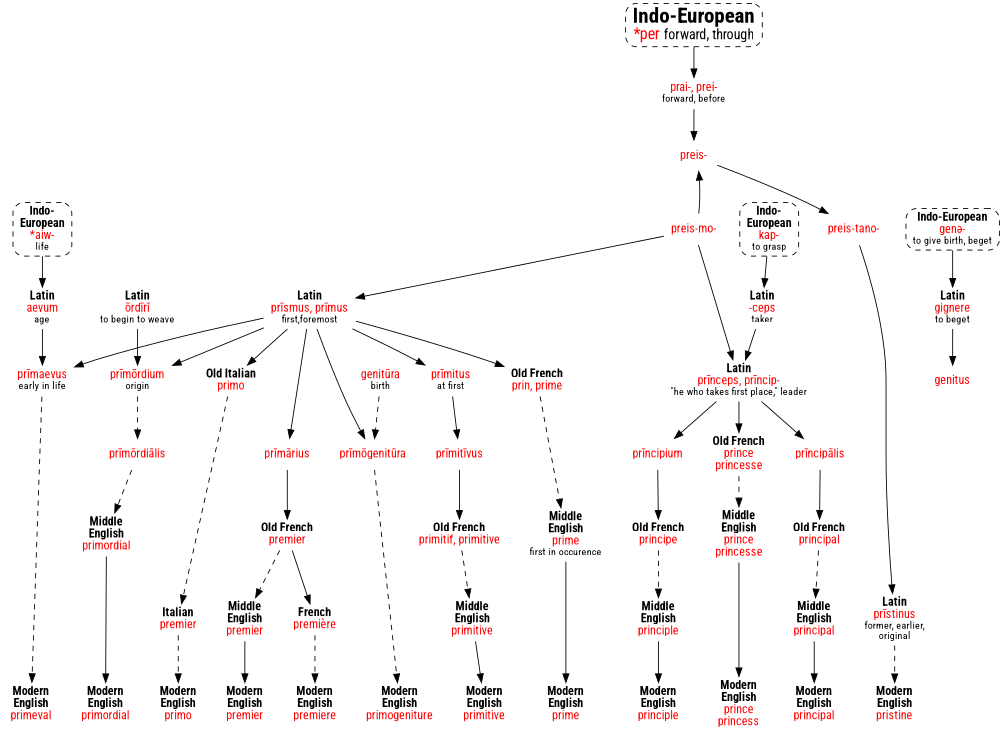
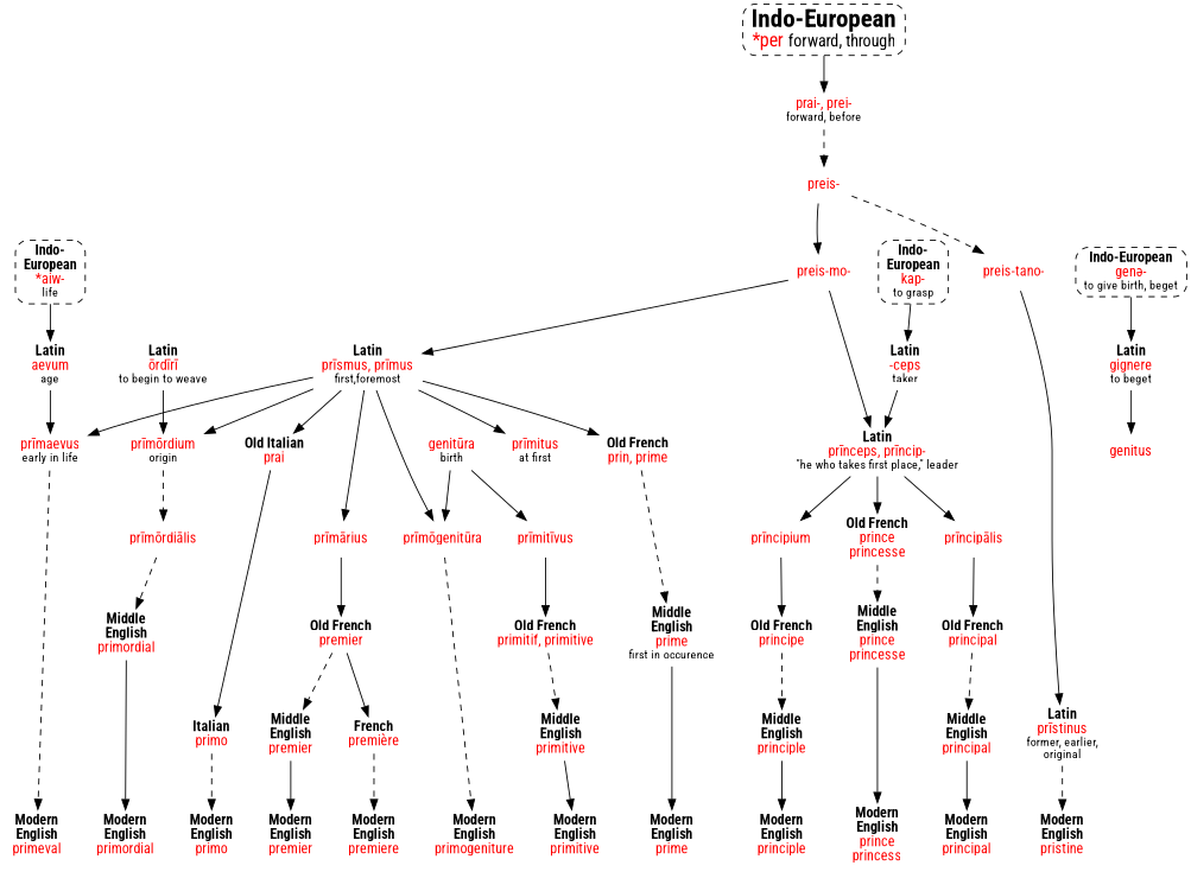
  strict digraph {
    fontname="Roboto Condensed"
    node [fontname="Roboto Condensed" shape=none]
    edge [fontname="Roboto Condensed"]
    n1 [label=<<b>Modern<br/>English</b><br/><font color="red">prime</font>>]
    n2 [label=<<b>Modern<br/>English</b><br/><font color="red">primo</font>>]
    n3 [label=<<b>Modern<br/>English</b><br/><font color="red">premier</font>>]
    n4 [label=<<b>Modern<br/>English</b><br/><font color="red">premiere</font>>]
    n5 [label=<<b>Modern<br/>English</b><br/><font color="red">primeval</font>>]
    n6 [label=<<b>Modern<br/>English</b><br/><font color="red">primitive</font>>]
    n7 [label=<<b>Modern<br/>English</b><br/><font color="red">primordial</font>>]
    n8 [label=<<b>Modern<br/>English</b><br/><font color="red">primogeniture</font>>]
    n9 [label=<<b>Modern<br/>English</b><br/><font color="red">prince<br/>princess</font>>]
    n10 [label=<<b>Modern<br/>English</b><br/><font color="red">principal</font>>]
    n11 [label=<<b>Modern<br/>English</b><br/><font color="red">principle</font>>]
    n12 [label=<<b>Modern<br/>English</b><br/><font color="red">pristine</font>>]
    n13 [label=<<b>Indo-<br/>European</b><br/><font color="red">*aiw-</font><br/><font point-size="12">life</font>> shape=box style="dashed,rounded"]
    n14 [label=<<b>Indo-European</b><br/><font color="red">genə-</font><br/><font point-size="12">to give birth, beget</font>> shape=box style="dashed,rounded"]
    n15 [label=<<b>Indo-<br/>European</b><br/><font color="red">kap-</font><br/><font point-size="12">to grasp</font>> shape=box style="dashed,rounded"]
    n16 [label=<<b>Latin</b><br/><font color="red">aevum</font><br/><font point-size="12">age</font>>]
    n17 [label=<<b>Latin</b><br/><font color="red">gignere</font><br/><font point-size="12">to beget</font>>]
    n18 [label=<<b>Latin</b><br/><font color="red">-ceps</font><br/><font point-size="12">taker</font>>]
    n19 [label=<<font point-size="24"><b>Indo-European</b></font><br/><font point-size="18" color="red">*per </font><font point-size="16">forward, through</font>> shape=box style="dashed,rounded"]
    n20 [label=<<font color="red">prai-, prei-</font><br/><font point-size="12">forward, before</font>>]
    n21 [label=<<font color="red">preis-</font>>]
    n22 [label=<<font color="red">preis-mo-</font>>]
    n23 [label=<<font color="red">preis-tano-</font>>]
    n24 [label=<<b>Latin</b><br/><font color="red">prīsmus, prīmus</font><br/><font point-size="12">first,foremost</font>>]
    n25 [label=<<b>Latin</b><br/><font color="red">prīnceps, prīncip-</font><br/><font point-size="12">"he who takes first place," leader</font>>]
    n26 [label=<<b>Latin</b><br/><font color="red">prīstinus</font><br/><font point-size="12">former, earlier,<br/>original</font>>]
    n27 [label=<<b>Old French</b><br/><font color="red">prin, prime</font>>]
-   n28 [label=<<b>Old Italian</b><br/><font color="red">primo</font>>]
+   n28 [label=<<b>Old Italian</b><br/><font color="red">prai</font>>]
    n29 [label=<<font color="red">prīmārius</font>>]
    n30 [label=<<font color="red">prīmaevus</font><br/><font point-size="12">early in life</font>>]
    n31 [label=<<font color="red">prīmitus</font><br/><font point-size="12">at first</font>>]
    n32 [label=<<font color="red">prīmōrdium</font><br/><font point-size="12">origin</font>>]
    n33 [label=<<font color="red">prīmōgenitūra</font>>]
    n34 [label=<<b>Old French</b><br/><font color="red">prince<br/>princesse</font>>]
    n35 [label=<<font color="red">prīncipālis</font>>]
    n36 [label=<<font color="red">prīncipium</font>>]
    n37 [label=<<b>Middle<br/>English</b><br/><font color="red">prime</font><br/><font point-size="12">first in occurence</font>>]
-   n38 [label=<<b>Italian</b><br/><font color="red">premier</font>>]
+   n38 [label=<<b>Italian</b><br/><font color="red">primo</font>>]
    n39 [label=<<b>Old French</b><br/><font color="red">premier</font>>]
    n40 [label=<<font color="red">prīmitīvus</font>>]
    n41 [label=<<font color="red">prīmōrdiālis</font>>]
    n42 [label=<<b>French</b><br/><font color="red">première</font>>]
    n43 [label=<<b>Middle<br/>English</b><br/><font color="red">premier</font>>]
    n44 [label=<<b>Old French</b><br/><font color="red">primitif, primitive</font>>]
    n45 [label=<<b>Middle<br/>English</b><br/><font color="red">primitive</font>>]
    n46 [label=<<b>Latin</b><br/><font color="red">ōrdīrī</font><br/><font point-size="12">to begin to weave</font>>]
    n47 [label=<<b>Middle<br/>English</b><br/><font color="red">primordial</font>>]
    n48 [label=<<font color="red">genitus</font>>]
    n49 [label=<<font color="red">genitūra</font><br/><font point-size="12">birth</font>>]
    n50 [label=<<b>Middle<br/>English</b><br/><font color="red">prince<br/>princesse</font>>]
    n51 [label=<<b>Old French</b><br/><font color="red">principal</font>>]
    n52 [label=<<b>Old French</b><br/><font color="red">principe</font>>]
    n53 [label=<<b>Middle<br/>English</b><br/><font color="red">principal</font>>]
    n54 [label=<<b>Middle<br/>English</b><br/><font color="red">principle</font>>]
    subgraph sub_1 {
      rank=same
      n1
      n2
      n3
      n4
      n5
      n6
      n7
      n8
      n9
      n10
      n11
      n12
    }
    subgraph sub_2 {
      rank=same
      n13
      n14
      n15
    }
    n13 -> n16
    n14 -> n17
    n15 -> n18
    n16 -> n30
    n17 -> n48
    n18 -> n25
    n19 -> n20
-   n20 -> n21
-   n22 -> n21
-   n21 -> n23
+   n20 -> n21 [style=dashed]
+   n21 -> n22
+   n21 -> n23 [style=dashed]
    n22 -> n24
    n22 -> n25
    n23 -> n26
    n24 -> n27
    n24 -> n28
    n24 -> n29
    n24 -> n30
    n24 -> n31
    n24 -> n32
    n24 -> n33
    n25 -> n34
    n25 -> n35
    n25 -> n36
    n26 -> n12 [style=dashed]
    n27 -> n37 [style=dashed]
-   n28 -> n38 [style=dashed]
+   n28 -> n38
    n29 -> n39
    n30 -> n5 [style=dashed]
-   n31 -> n40
+   n49 -> n40
    n32 -> n41 [style=dashed]
    n33 -> n8 [style=dashed]
    n34 -> n50 [style=dashed]
    n35 -> n51
    n36 -> n52
    n37 -> n1
    n38 -> n2 [style=dashed]
    n39 -> n42
    n39 -> n43 [style=dashed]
    n40 -> n44
    n41 -> n47 [style=dashed]
    n42 -> n4 [style=dashed]
    n43 -> n3
    n44 -> n45 [style=dashed]
    n45 -> n6
    n46 -> n32
    n47 -> n7
-   n49 -> n33 [style=dashed]
+   n49 -> n33
    n50 -> n9
    n51 -> n53 [style=dashed]
    n52 -> n54 [style=dashed]
    n53 -> n10
    n54 -> n11
  }
